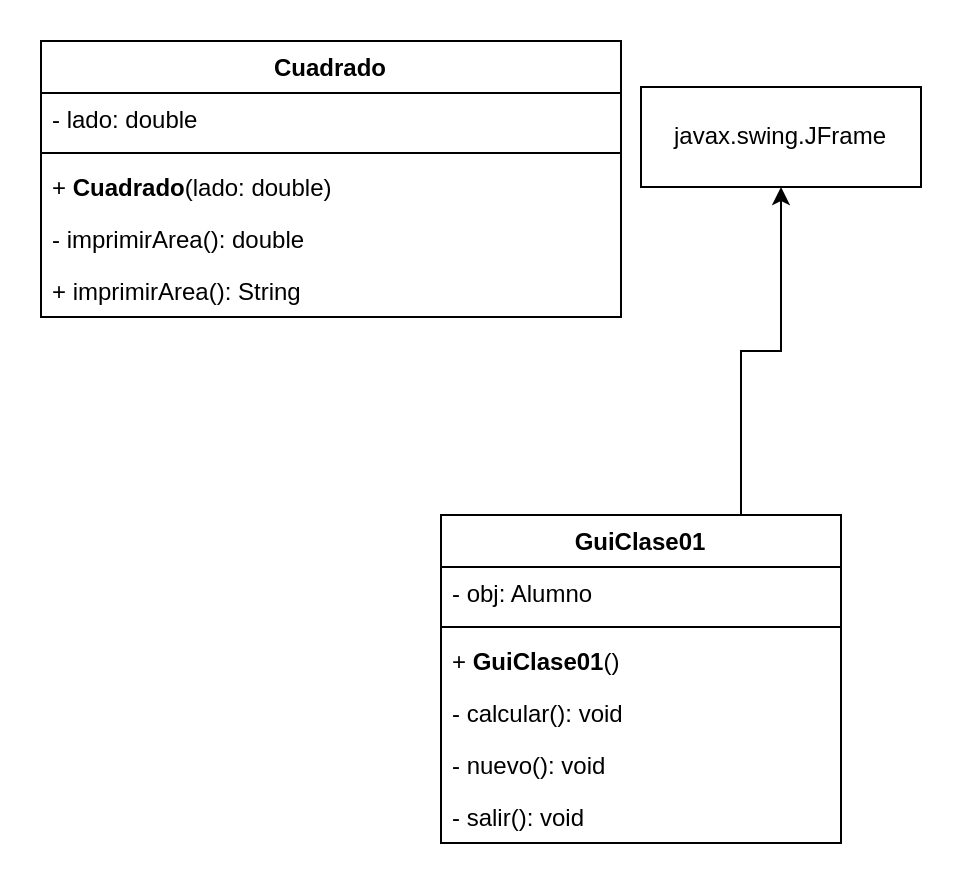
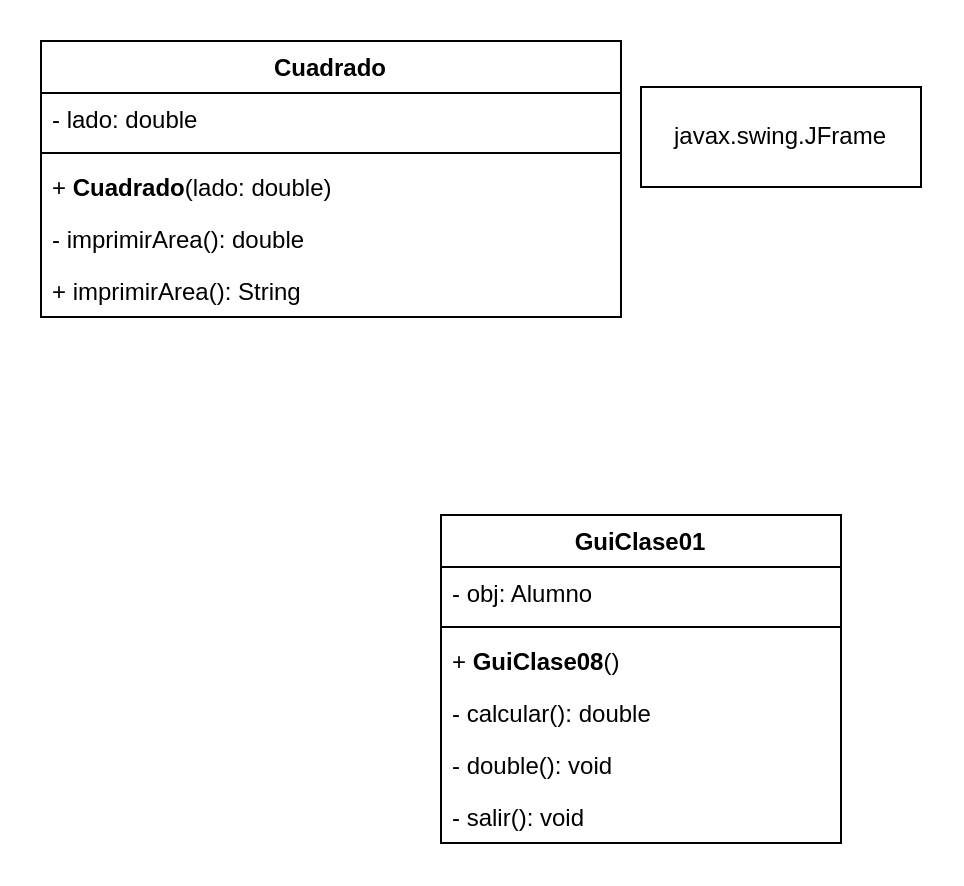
  <mxCell id="0" />
  <mxCell id="1" parent="0" />
  <mxCell id="2" value="Cuadrado" style="swimlane;fontStyle=1;align=center;verticalAlign=top;childLayout=stackLayout;horizontal=1;startSize=26;horizontalStack=0;resizeParent=1;resizeParentMax=0;resizeLast=0;collapsible=1;marginBottom=0;whiteSpace=wrap;html=1;" parent="1" vertex="1"><mxGeometry x="20" y="20" width="290" height="138" as="geometry" /></mxCell>
  <mxCell id="3" value="- lado: double" style="text;strokeColor=none;fillColor=none;align=left;verticalAlign=top;spacingLeft=4;spacingRight=4;overflow=hidden;rotatable=0;points=[[0,0.5],[1,0.5]];portConstraint=eastwest;whiteSpace=wrap;html=1;" parent="2" vertex="1"><mxGeometry y="26" width="290" height="26" as="geometry" /></mxCell>
  <mxCell id="4" value="" style="line;strokeWidth=1;fillColor=none;align=left;verticalAlign=middle;spacingTop=-1;spacingLeft=3;spacingRight=3;rotatable=0;labelPosition=right;points=[];portConstraint=eastwest;strokeColor=inherit;" parent="2" vertex="1"><mxGeometry y="52" width="290" height="8" as="geometry" /></mxCell>
  <mxCell id="5" value="+&amp;nbsp;&lt;span style=&quot;font-weight: 700; text-align: center;&quot;&gt;Cuadrado&lt;/span&gt;(lado: double)" style="text;strokeColor=none;fillColor=none;align=left;verticalAlign=top;spacingLeft=4;spacingRight=4;overflow=hidden;rotatable=0;points=[[0,0.5],[1,0.5]];portConstraint=eastwest;whiteSpace=wrap;html=1;" parent="2" vertex="1"><mxGeometry y="60" width="290" height="26" as="geometry" /></mxCell>
  <mxCell id="6" value="- imprimirArea(): double" style="text;strokeColor=none;fillColor=none;align=left;verticalAlign=top;spacingLeft=4;spacingRight=4;overflow=hidden;rotatable=0;points=[[0,0.5],[1,0.5]];portConstraint=eastwest;whiteSpace=wrap;html=1;" parent="2" vertex="1"><mxGeometry y="86" width="290" height="26" as="geometry" /></mxCell>
  <mxCell id="7" value="+&amp;nbsp;imprimirArea(): String" style="text;strokeColor=none;fillColor=none;align=left;verticalAlign=top;spacingLeft=4;spacingRight=4;overflow=hidden;rotatable=0;points=[[0,0.5],[1,0.5]];portConstraint=eastwest;whiteSpace=wrap;html=1;" parent="2" vertex="1"><mxGeometry y="112" width="290" height="26" as="geometry" /></mxCell>
- <mxCell id="8" style="edgeStyle=orthogonalEdgeStyle;rounded=0;orthogonalLoop=1;jettySize=auto;html=1;entryX=0.5;entryY=1;entryDx=0;entryDy=0;exitX=0.75;exitY=0;exitDx=0;exitDy=0;" parent="1" source="9" target="16" edge="1"><mxGeometry relative="1" as="geometry" /></mxCell>
  <mxCell id="9" value="GuiClase01" style="swimlane;fontStyle=1;align=center;verticalAlign=top;childLayout=stackLayout;horizontal=1;startSize=26;horizontalStack=0;resizeParent=1;resizeParentMax=0;resizeLast=0;collapsible=1;marginBottom=0;whiteSpace=wrap;html=1;" parent="1" vertex="1"><mxGeometry x="220" y="257" width="200" height="164" as="geometry" /></mxCell>
  <mxCell id="10" value="- obj: Alumno" style="text;strokeColor=none;fillColor=none;align=left;verticalAlign=top;spacingLeft=4;spacingRight=4;overflow=hidden;rotatable=0;points=[[0,0.5],[1,0.5]];portConstraint=eastwest;whiteSpace=wrap;html=1;" parent="9" vertex="1"><mxGeometry y="26" width="200" height="26" as="geometry" /></mxCell>
  <mxCell id="11" value="" style="line;strokeWidth=1;fillColor=none;align=left;verticalAlign=middle;spacingTop=-1;spacingLeft=3;spacingRight=3;rotatable=0;labelPosition=right;points=[];portConstraint=eastwest;strokeColor=inherit;" parent="9" vertex="1"><mxGeometry y="52" width="200" height="8" as="geometry" /></mxCell>
- <mxCell id="12" value="+&amp;nbsp;&lt;span style=&quot;font-weight: 700; text-align: center;&quot;&gt;GuiClase01&lt;/span&gt;()" style="text;strokeColor=none;fillColor=none;align=left;verticalAlign=top;spacingLeft=4;spacingRight=4;overflow=hidden;rotatable=0;points=[[0,0.5],[1,0.5]];portConstraint=eastwest;whiteSpace=wrap;html=1;" parent="9" vertex="1"><mxGeometry y="60" width="200" height="26" as="geometry" /></mxCell>
- <mxCell id="13" value="- calcular(): void" style="text;strokeColor=none;fillColor=none;align=left;verticalAlign=top;spacingLeft=4;spacingRight=4;overflow=hidden;rotatable=0;points=[[0,0.5],[1,0.5]];portConstraint=eastwest;whiteSpace=wrap;html=1;" parent="9" vertex="1"><mxGeometry y="86" width="200" height="26" as="geometry" /></mxCell>
- <mxCell id="14" value="- nuevo(): void" style="text;strokeColor=none;fillColor=none;align=left;verticalAlign=top;spacingLeft=4;spacingRight=4;overflow=hidden;rotatable=0;points=[[0,0.5],[1,0.5]];portConstraint=eastwest;whiteSpace=wrap;html=1;" parent="9" vertex="1"><mxGeometry y="112" width="200" height="26" as="geometry" /></mxCell>
+ <mxCell id="12" value="+&amp;nbsp;&lt;span style=&quot;font-weight: 700; text-align: center;&quot;&gt;GuiClase08&lt;/span&gt;()" style="text;strokeColor=none;fillColor=none;align=left;verticalAlign=top;spacingLeft=4;spacingRight=4;overflow=hidden;rotatable=0;points=[[0,0.5],[1,0.5]];portConstraint=eastwest;whiteSpace=wrap;html=1;" parent="9" vertex="1"><mxGeometry y="60" width="200" height="26" as="geometry" /></mxCell>
+ <mxCell id="13" value="- calcular(): double" style="text;strokeColor=none;fillColor=none;align=left;verticalAlign=top;spacingLeft=4;spacingRight=4;overflow=hidden;rotatable=0;points=[[0,0.5],[1,0.5]];portConstraint=eastwest;whiteSpace=wrap;html=1;" parent="9" vertex="1"><mxGeometry y="86" width="200" height="26" as="geometry" /></mxCell>
+ <mxCell id="14" value="- double(): void" style="text;strokeColor=none;fillColor=none;align=left;verticalAlign=top;spacingLeft=4;spacingRight=4;overflow=hidden;rotatable=0;points=[[0,0.5],[1,0.5]];portConstraint=eastwest;whiteSpace=wrap;html=1;" parent="9" vertex="1"><mxGeometry y="112" width="200" height="26" as="geometry" /></mxCell>
  <mxCell id="15" value="- salir(): void" style="text;strokeColor=none;fillColor=none;align=left;verticalAlign=top;spacingLeft=4;spacingRight=4;overflow=hidden;rotatable=0;points=[[0,0.5],[1,0.5]];portConstraint=eastwest;whiteSpace=wrap;html=1;" parent="9" vertex="1"><mxGeometry y="138" width="200" height="26" as="geometry" /></mxCell>
  <mxCell id="16" value="javax.swing.JFrame" style="html=1;whiteSpace=wrap;" parent="1" vertex="1"><mxGeometry x="320" y="43" width="140" height="50" as="geometry" /></mxCell>
